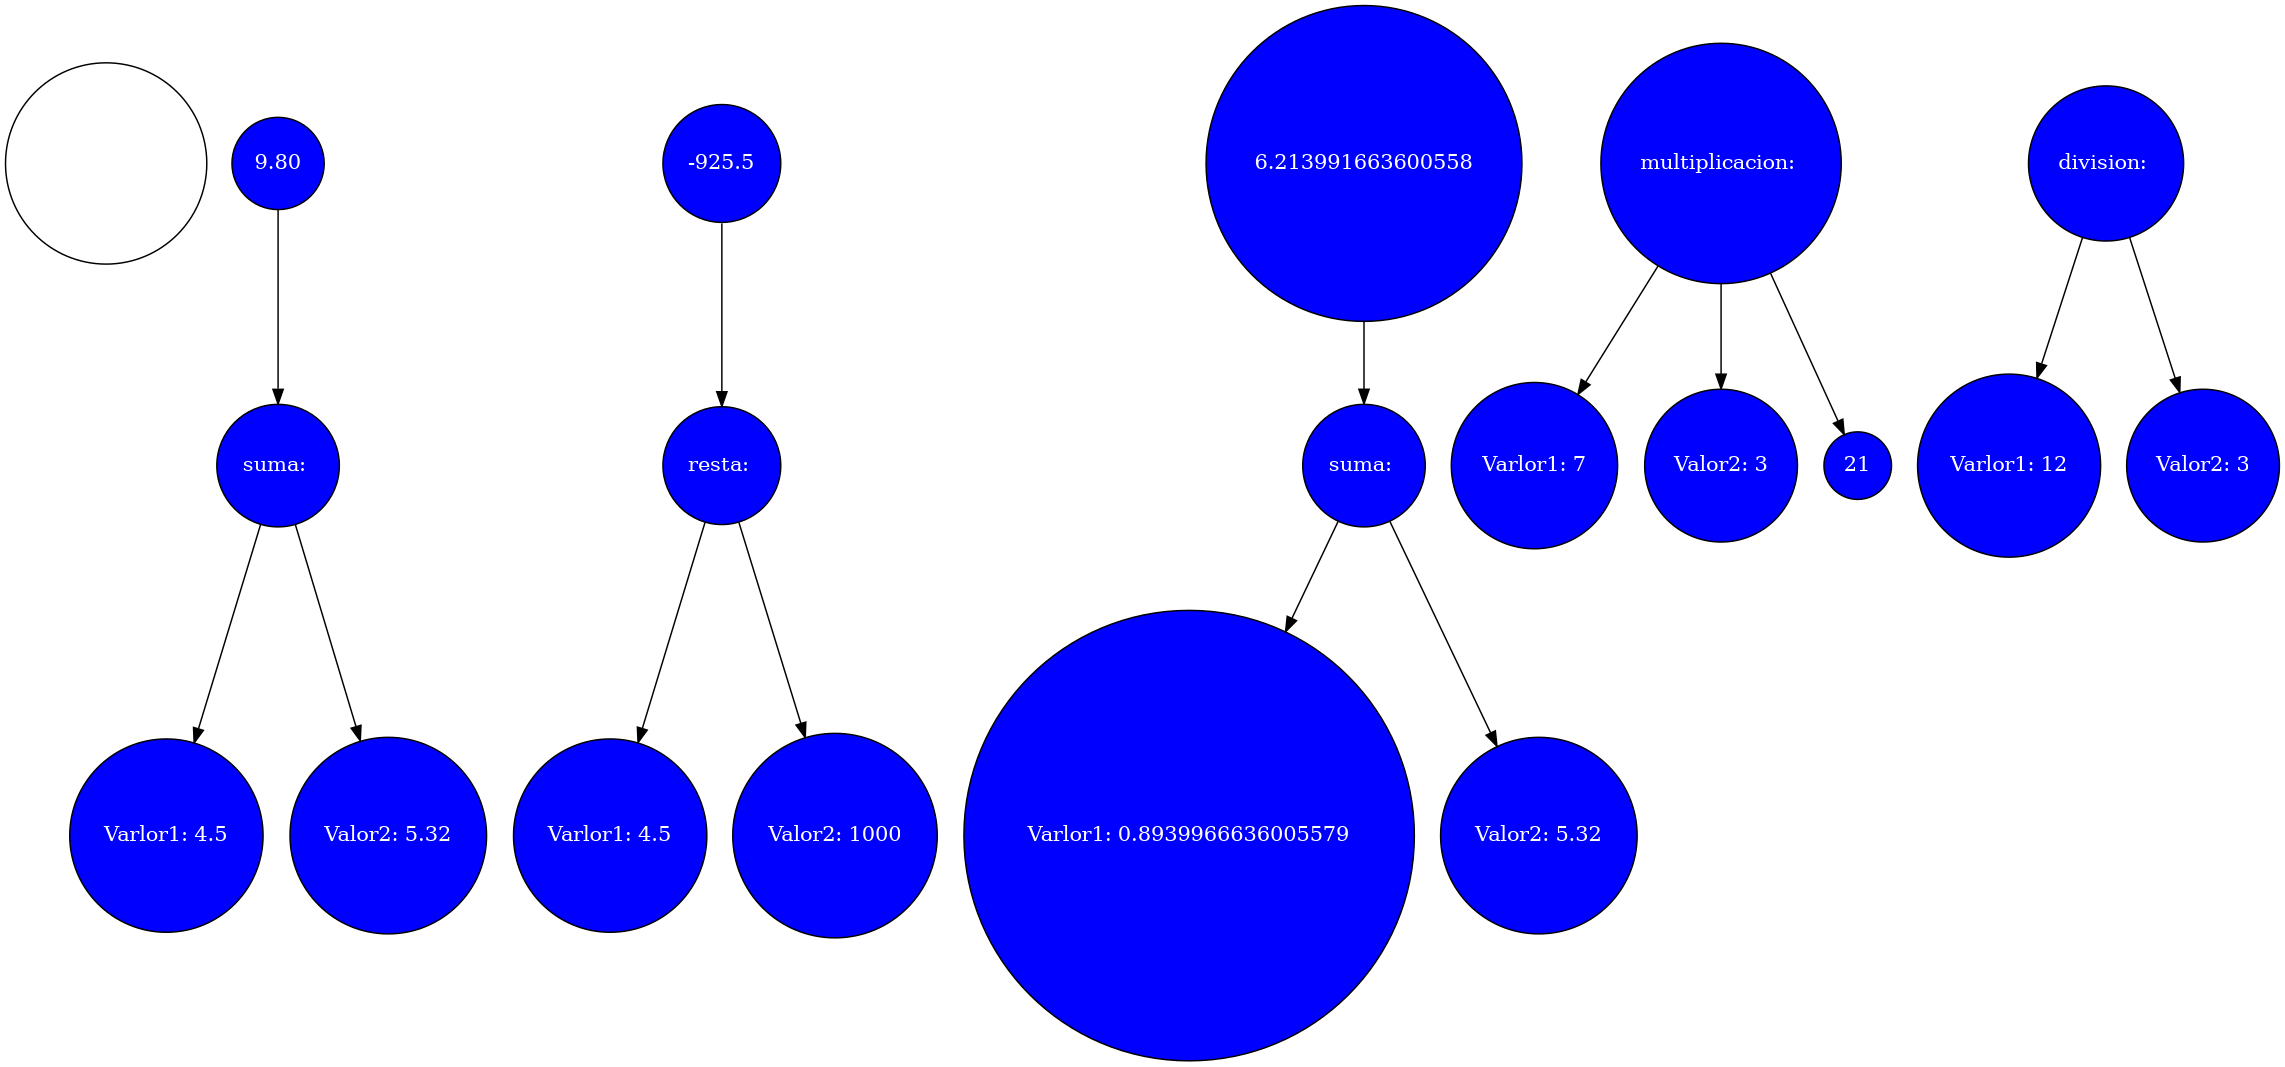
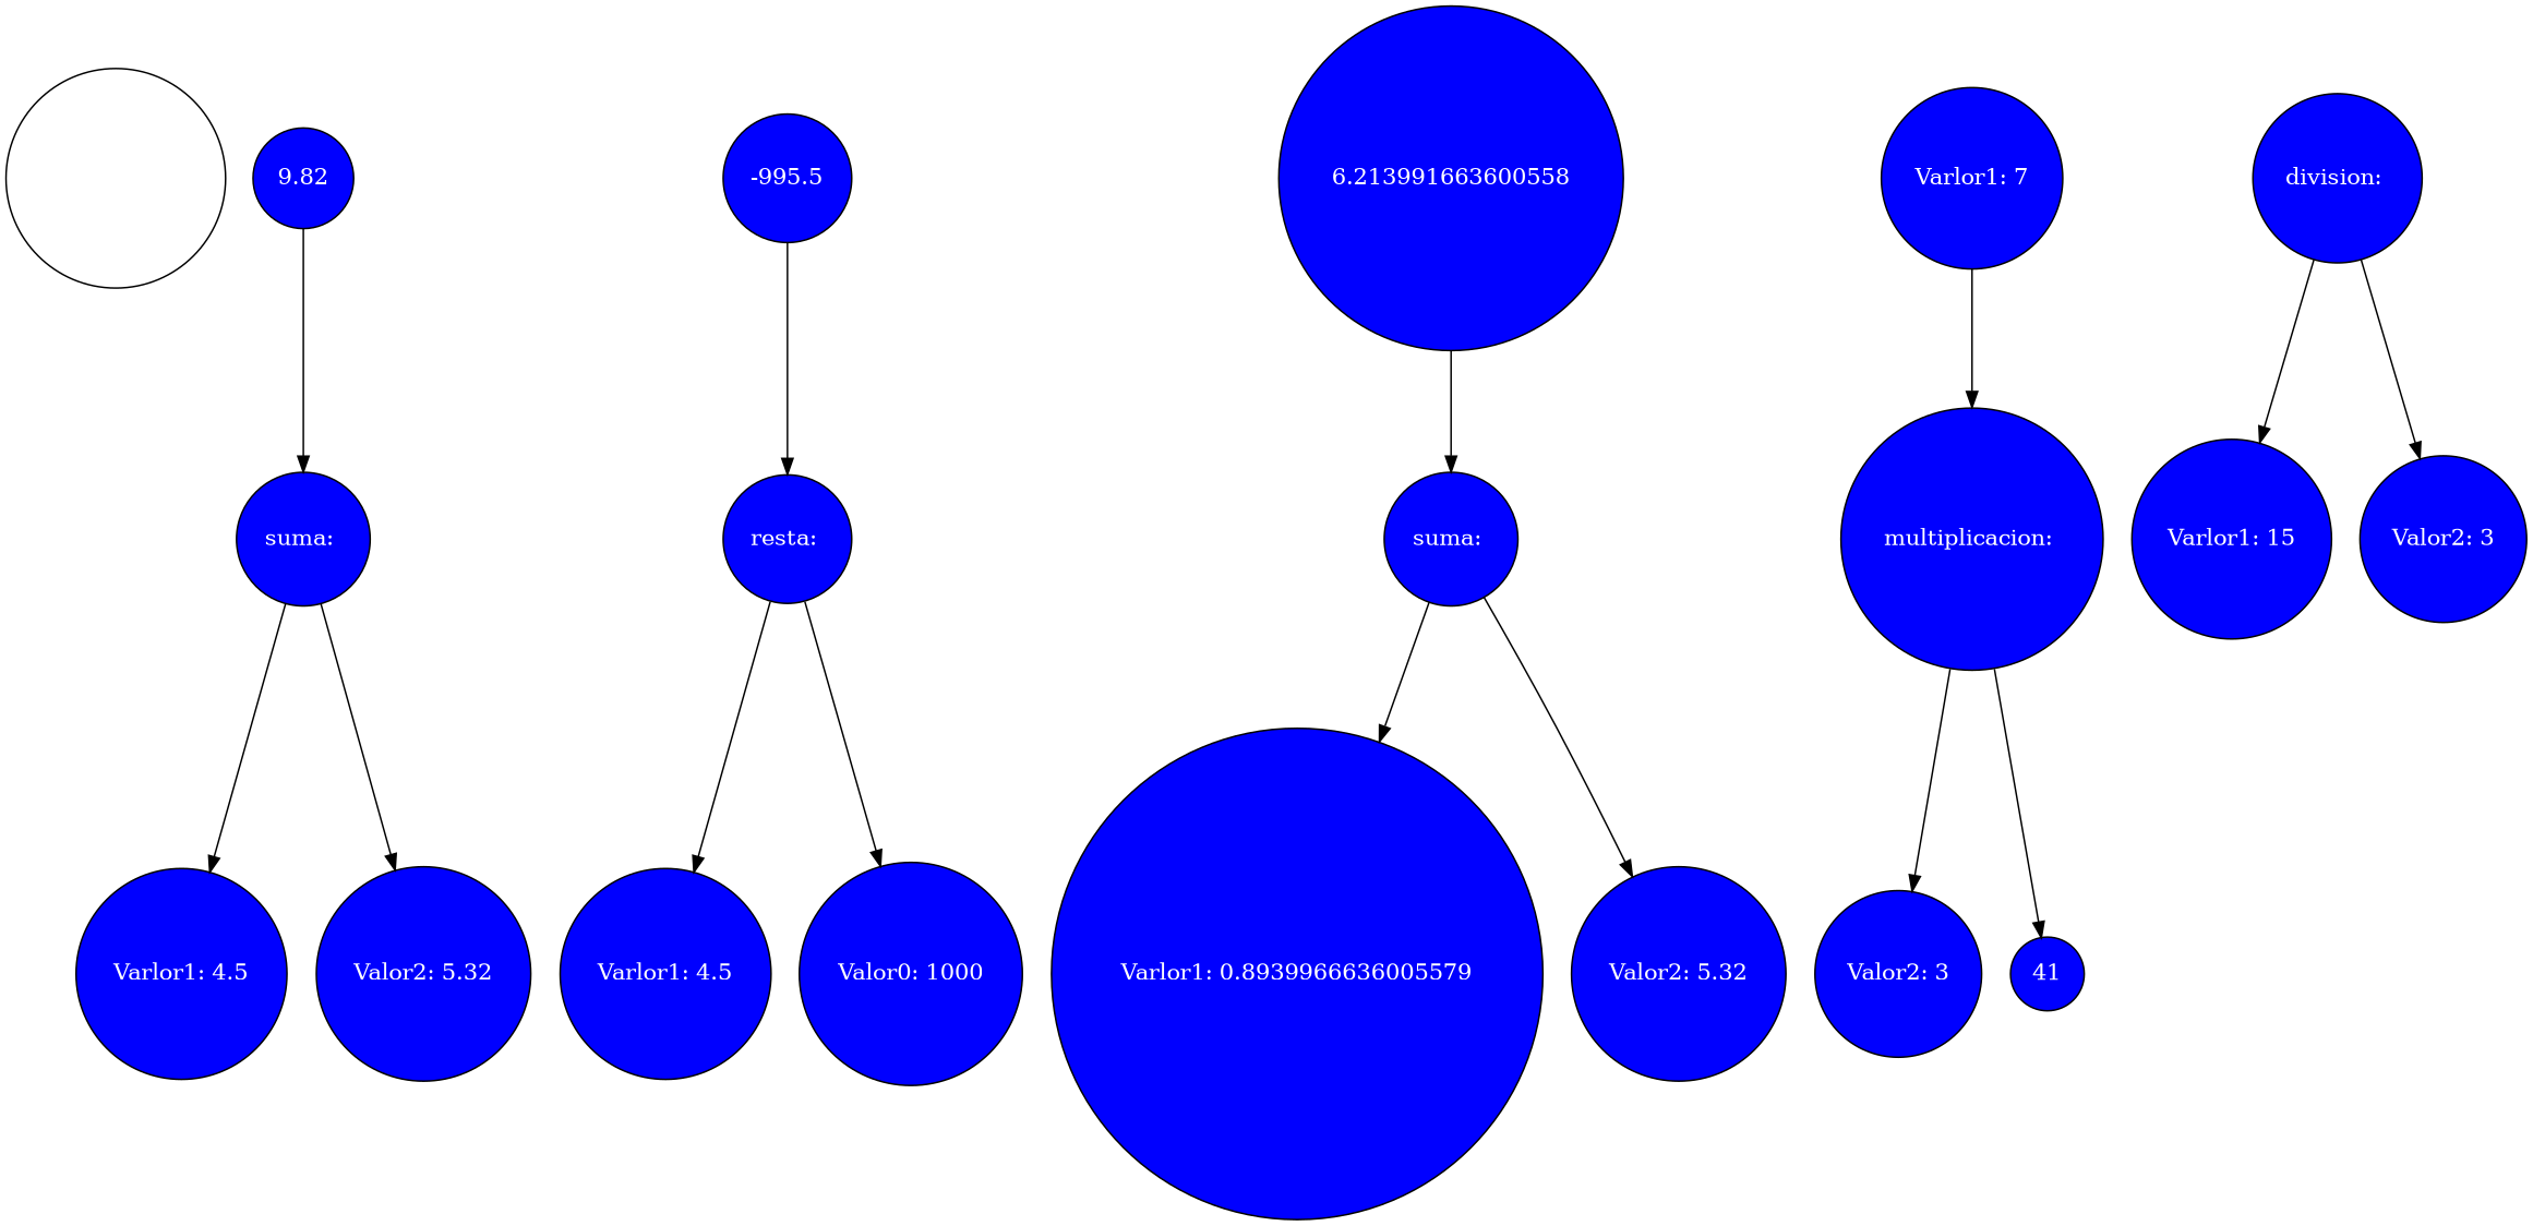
  digraph {
    node [fontcolor=white shape=circle fillcolor=blue style=filled]
    n1 [label=Operaciones fillcolor="" style=""]
    n2 [label="suma: "]
    n3 [label="Varlor1: 4.5"]
    n4 [label="Valor2: 5.32"]
-   n5 [label=9.80]
+   n5 [label=9.82]
    n6 [label="resta: "]
    n7 [label="Varlor1: 4.5"]
-   n8 [label="Valor2: 1000"]
-   n9 [label=-925.5]
+   n8 [label="Valor0: 1000"]
+   n9 [label=-995.5]
    n10 [label="suma: "]
    n11 [label="Varlor1: 0.8939966636005579"]
    n12 [label="Valor2: 5.32"]
    n13 [label=6.213991663600558]
    n14 [label="multiplicacion: "]
    n15 [label="Varlor1: 7"]
    n16 [label="Valor2: 3"]
-   n17 [label=21]
+   n17 [label=41]
    n18 [label="division: "]
-   n19 [label="Varlor1: 12"]
+   n19 [label="Varlor1: 15"]
    n20 [label="Valor2: 3"]
    n2 -> n3
    n2 -> n4
    n5 -> n2
    n6 -> n7
    n6 -> n8
    n9 -> n6
    n10 -> n11
    n10 -> n12
    n13 -> n10
-   n14 -> n15
+   n15 -> n14
    n14 -> n16
    n14 -> n17
    n18 -> n19
    n18 -> n20
  }
